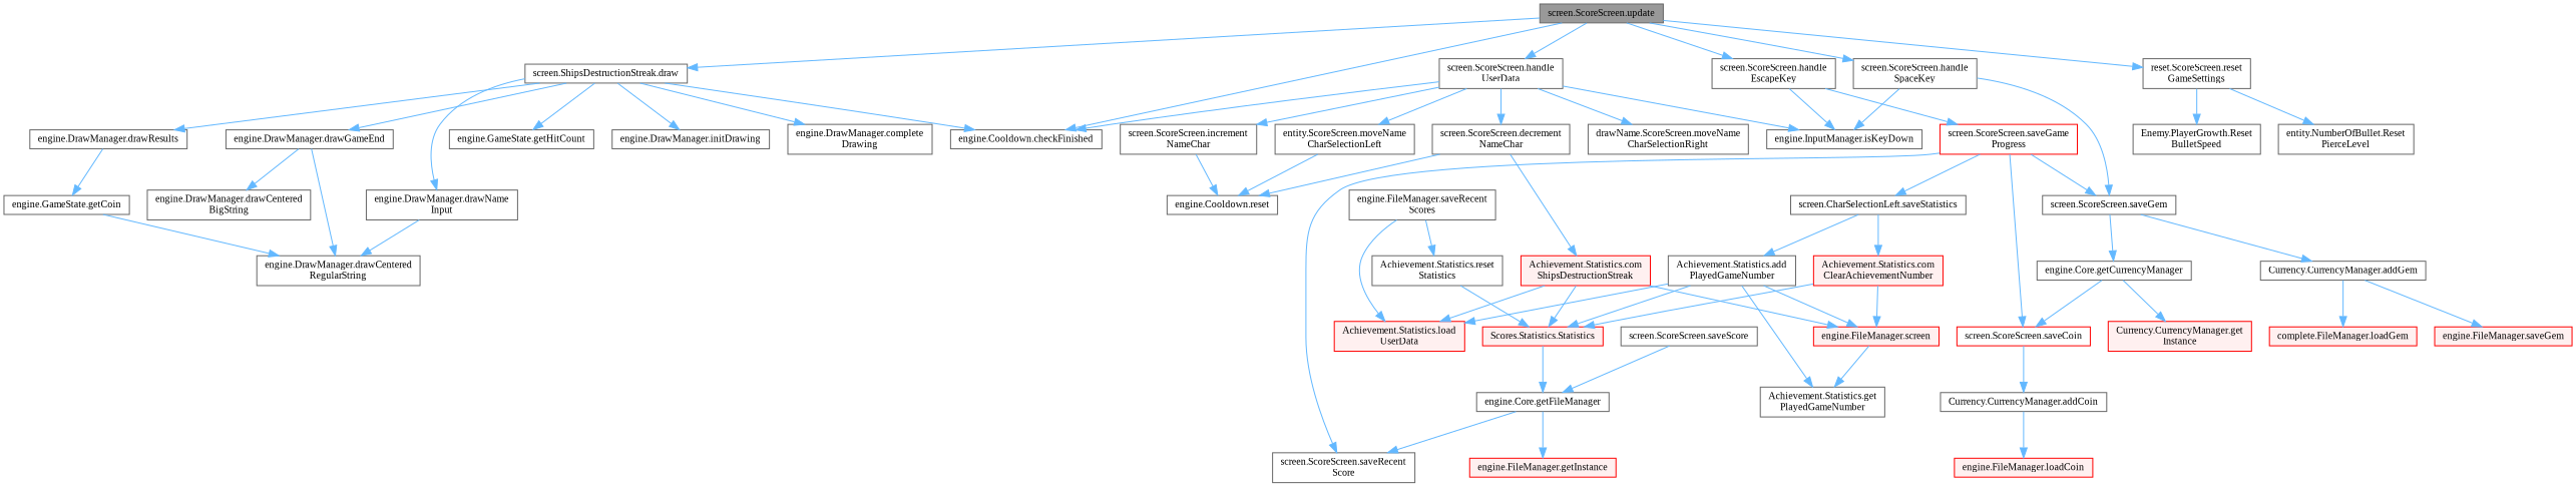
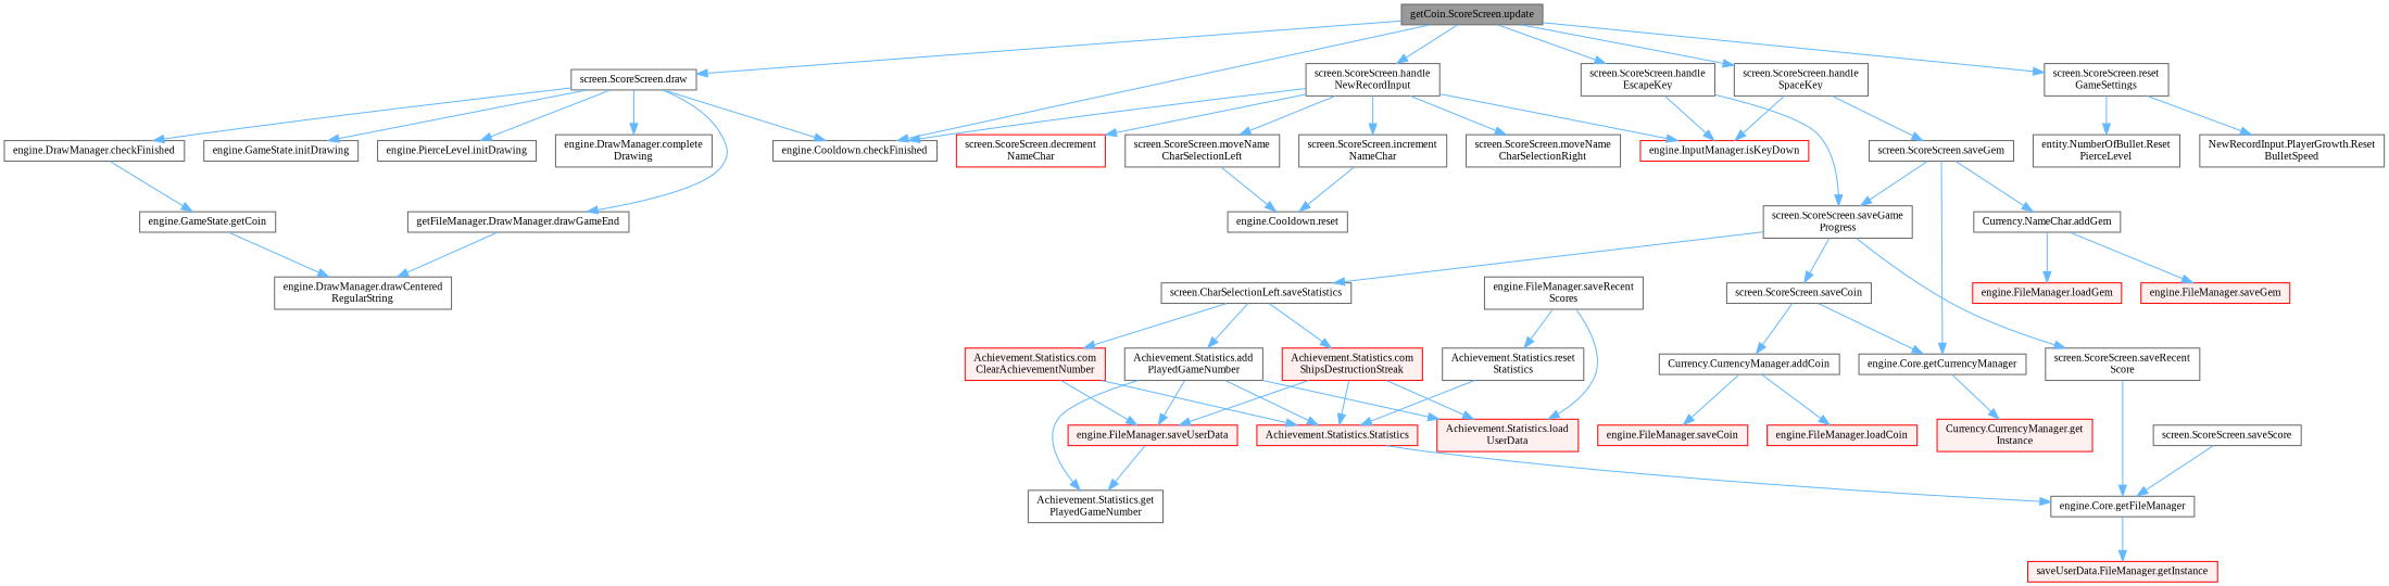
  digraph {
    fontname="Liberation Serif"
    rankdir=TB
    node [color=grey40 fillcolor=white fontname="Liberation Serif" fontsize=10 shape=box style=filled]
    edge [color=steelblue1 fontname="Liberation Serif" fontsize=10 labelfontname=Helvetica labelfontsize=10 style=solid]
-   n1 [color=gray40 fillcolor=grey60 fontcolor=black height=0.2 label="screen.ScoreScreen.update" width=0.4]
+   n1 [color=gray40 fillcolor=grey60 fontcolor=black height=0.2 label="getCoin.ScoreScreen.update" width=0.4]
    n2 [height=0.2 label="engine.Cooldown.checkFinished" width=0.4]
-   n3 [height=0.2 label="screen.ShipsDestructionStreak.draw" width=0.4]
+   n3 [height=0.2 label="screen.ScoreScreen.draw" width=0.4]
    n4 [height=0.2 label="screen.ScoreScreen.handle\lEscapeKey" width=0.4]
-   n5 [height=0.2 label="screen.ScoreScreen.handle\lUserData" width=0.4]
+   n5 [height=0.2 label="screen.ScoreScreen.handle\lNewRecordInput" width=0.4]
    n6 [height=0.2 label="screen.ScoreScreen.handle\lSpaceKey" width=0.4]
-   n7 [height=0.2 label="reset.ScoreScreen.reset\lGameSettings" width=0.4]
+   n7 [height=0.2 label="screen.ScoreScreen.reset\lGameSettings" width=0.4]
    n8 [height=0.2 label="engine.DrawManager.complete\lDrawing" width=0.4]
-   n9 [height=0.2 label="engine.DrawManager.drawGameEnd" width=0.4]
-   n10 [height=0.2 label="engine.DrawManager.drawName\lInput" width=0.4]
-   n11 [height=0.2 label="engine.DrawManager.drawResults" width=0.4]
-   n12 [height=0.2 label="engine.GameState.getHitCount" width=0.4]
-   n13 [height=0.2 label="engine.DrawManager.initDrawing" width=0.4]
-   n14 [height=0.2 label="engine.InputManager.isKeyDown" width=0.4]
-   n15 [color=red height=0.2 label="screen.ScoreScreen.saveGame\lProgress" width=0.4]
-   n16 [height=0.2 label="screen.ScoreScreen.decrement\lNameChar" width=0.4]
+   n9 [height=0.2 label="getFileManager.DrawManager.drawGameEnd" width=0.4]
+   n11 [height=0.2 label="engine.DrawManager.checkFinished" width=0.4]
+   n12 [height=0.2 label="engine.GameState.initDrawing" width=0.4]
+   n13 [height=0.2 label="engine.PierceLevel.initDrawing" width=0.4]
+   n14 [color=red height=0.2 label="engine.InputManager.isKeyDown" width=0.4]
+   n15 [height=0.2 label="screen.ScoreScreen.saveGame\lProgress" width=0.4]
+   n16 [color=red height=0.2 label="screen.ScoreScreen.decrement\lNameChar" width=0.4]
    n17 [height=0.2 label="screen.ScoreScreen.increment\lNameChar" width=0.4]
-   n18 [height=0.2 label="entity.ScoreScreen.moveName\lCharSelectionLeft" width=0.4]
-   n19 [height=0.2 label="drawName.ScoreScreen.moveName\lCharSelectionRight" width=0.4]
+   n18 [height=0.2 label="screen.ScoreScreen.moveName\lCharSelectionLeft" width=0.4]
+   n19 [height=0.2 label="screen.ScoreScreen.moveName\lCharSelectionRight" width=0.4]
    n20 [height=0.2 label="screen.ScoreScreen.saveGem" width=0.4]
-   n21 [height=0.2 label="Enemy.PlayerGrowth.Reset\lBulletSpeed" width=0.4]
+   n21 [height=0.2 label="NewRecordInput.PlayerGrowth.Reset\lBulletSpeed" width=0.4]
    n22 [height=0.2 label="entity.NumberOfBullet.Reset\lPierceLevel" width=0.4]
-   n23 [height=0.2 label="engine.DrawManager.drawCentered\lBigString" width=0.4]
    n24 [height=0.2 label="engine.DrawManager.drawCentered\lRegularString" width=0.4]
    n25 [height=0.2 label="engine.GameState.getCoin" width=0.4]
-   n26 [color=red height=0.2 label="screen.ScoreScreen.saveCoin" width=0.4]
+   n26 [height=0.2 label="screen.ScoreScreen.saveCoin" width=0.4]
    n27 [height=0.2 label="screen.ScoreScreen.saveRecent\lScore" width=0.4]
    n28 [height=0.2 label="screen.CharSelectionLeft.saveStatistics" width=0.4]
    n29 [height=0.2 label="Currency.CurrencyManager.addCoin" width=0.4]
    n30 [height=0.2 label="engine.Core.getCurrencyManager" width=0.4]
-   n31 [height=0.2 label="Currency.CurrencyManager.addGem" width=0.4]
+   n31 [height=0.2 label="Currency.NameChar.addGem" width=0.4]
    n32 [height=0.2 label="engine.Core.getFileManager" width=0.4]
    n33 [height=0.2 label="screen.ScoreScreen.saveScore" width=0.4]
    n34 [height=0.2 label="Achievement.Statistics.add\lPlayedGameNumber" width=0.4]
    n35 [color=red fillcolor="#FFF0F0" height=0.2 label="Achievement.Statistics.com\lClearAchievementNumber" width=0.4]
    n36 [color=red fillcolor="#FFF0F0" height=0.2 label="Achievement.Statistics.com\lShipsDestructionStreak" width=0.4]
    n37 [color=red fillcolor="#FFF0F0" height=0.2 label="engine.FileManager.loadCoin" width=0.4]
+   n38 [color=red fillcolor="#FFF0F0" height=0.2 label="engine.FileManager.saveCoin" width=0.4]
    n39 [color=red fillcolor="#FFF0F0" height=0.2 label="Currency.CurrencyManager.get\lInstance" width=0.4]
-   n40 [color=red fillcolor="#FFF0F0" height=0.2 label="complete.FileManager.loadGem" width=0.4]
+   n40 [color=red fillcolor="#FFF0F0" height=0.2 label="engine.FileManager.loadGem" width=0.4]
    n41 [color=red fillcolor="#FFF0F0" height=0.2 label="engine.FileManager.saveGem" width=0.4]
-   n42 [color=red fillcolor="#FFF0F0" height=0.2 label="engine.FileManager.getInstance" width=0.4]
+   n42 [color=red fillcolor="#FFF0F0" height=0.2 label="saveUserData.FileManager.getInstance" width=0.4]
    n43 [height=0.2 label="engine.FileManager.saveRecent\lScores" width=0.4]
    n44 [color=red fillcolor="#FFF0F0" height=0.2 label="Achievement.Statistics.load\lUserData" width=0.4]
    n45 [height=0.2 label="Achievement.Statistics.reset\lStatistics" width=0.4]
-   n46 [color=red fillcolor="#FFF0F0" height=0.2 label="Scores.Statistics.Statistics" width=0.4]
-   n47 [color=red fillcolor="#FFF0F0" height=0.2 label="engine.FileManager.screen" width=0.4]
+   n46 [color=red fillcolor="#FFF0F0" height=0.2 label="Achievement.Statistics.Statistics" width=0.4]
+   n47 [color=red fillcolor="#FFF0F0" height=0.2 label="engine.FileManager.saveUserData" width=0.4]
    n48 [height=0.2 label="Achievement.Statistics.get\lPlayedGameNumber" width=0.4]
    n49 [height=0.2 label="engine.Cooldown.reset" width=0.4]
    n1 -> n2
    n1 -> n3
    n1 -> n4
    n1 -> n5
    n1 -> n6
    n1 -> n7
    n3 -> n2
    n3 -> n8
    n3 -> n9
-   n3 -> n10
    n3 -> n11
    n3 -> n12
    n3 -> n13
    n4 -> n14
    n4 -> n15
    n5 -> n2
    n5 -> n14
    n5 -> n16
    n5 -> n17
    n5 -> n18
    n5 -> n19
    n6 -> n14
    n6 -> n20
    n7 -> n21
    n7 -> n22
-   n9 -> n23
    n9 -> n24
-   n10 -> n24
    n11 -> n25
-   n15 -> n20
+   n20 -> n15
    n15 -> n26
    n15 -> n27
    n15 -> n28
-   n16 -> n49
    n17 -> n49
    n18 -> n49
    n20 -> n30
    n20 -> n31
    n25 -> n24
    n26 -> n29
-   n30 -> n26
-   n32 -> n27
+   n26 -> n30
+   n27 -> n32
    n28 -> n34
    n28 -> n35
-   n16 -> n36
+   n28 -> n36
    n29 -> n37
+   n29 -> n38
    n30 -> n39
    n31 -> n40
    n31 -> n41
    n32 -> n42
    n33 -> n32
    n34 -> n44
    n34 -> n46
    n34 -> n47
    n34 -> n48
    n35 -> n46
    n35 -> n47
    n36 -> n44
    n36 -> n46
    n36 -> n47
    n43 -> n44
    n43 -> n45
    n45 -> n46
    n46 -> n32
    n47 -> n48
  }
